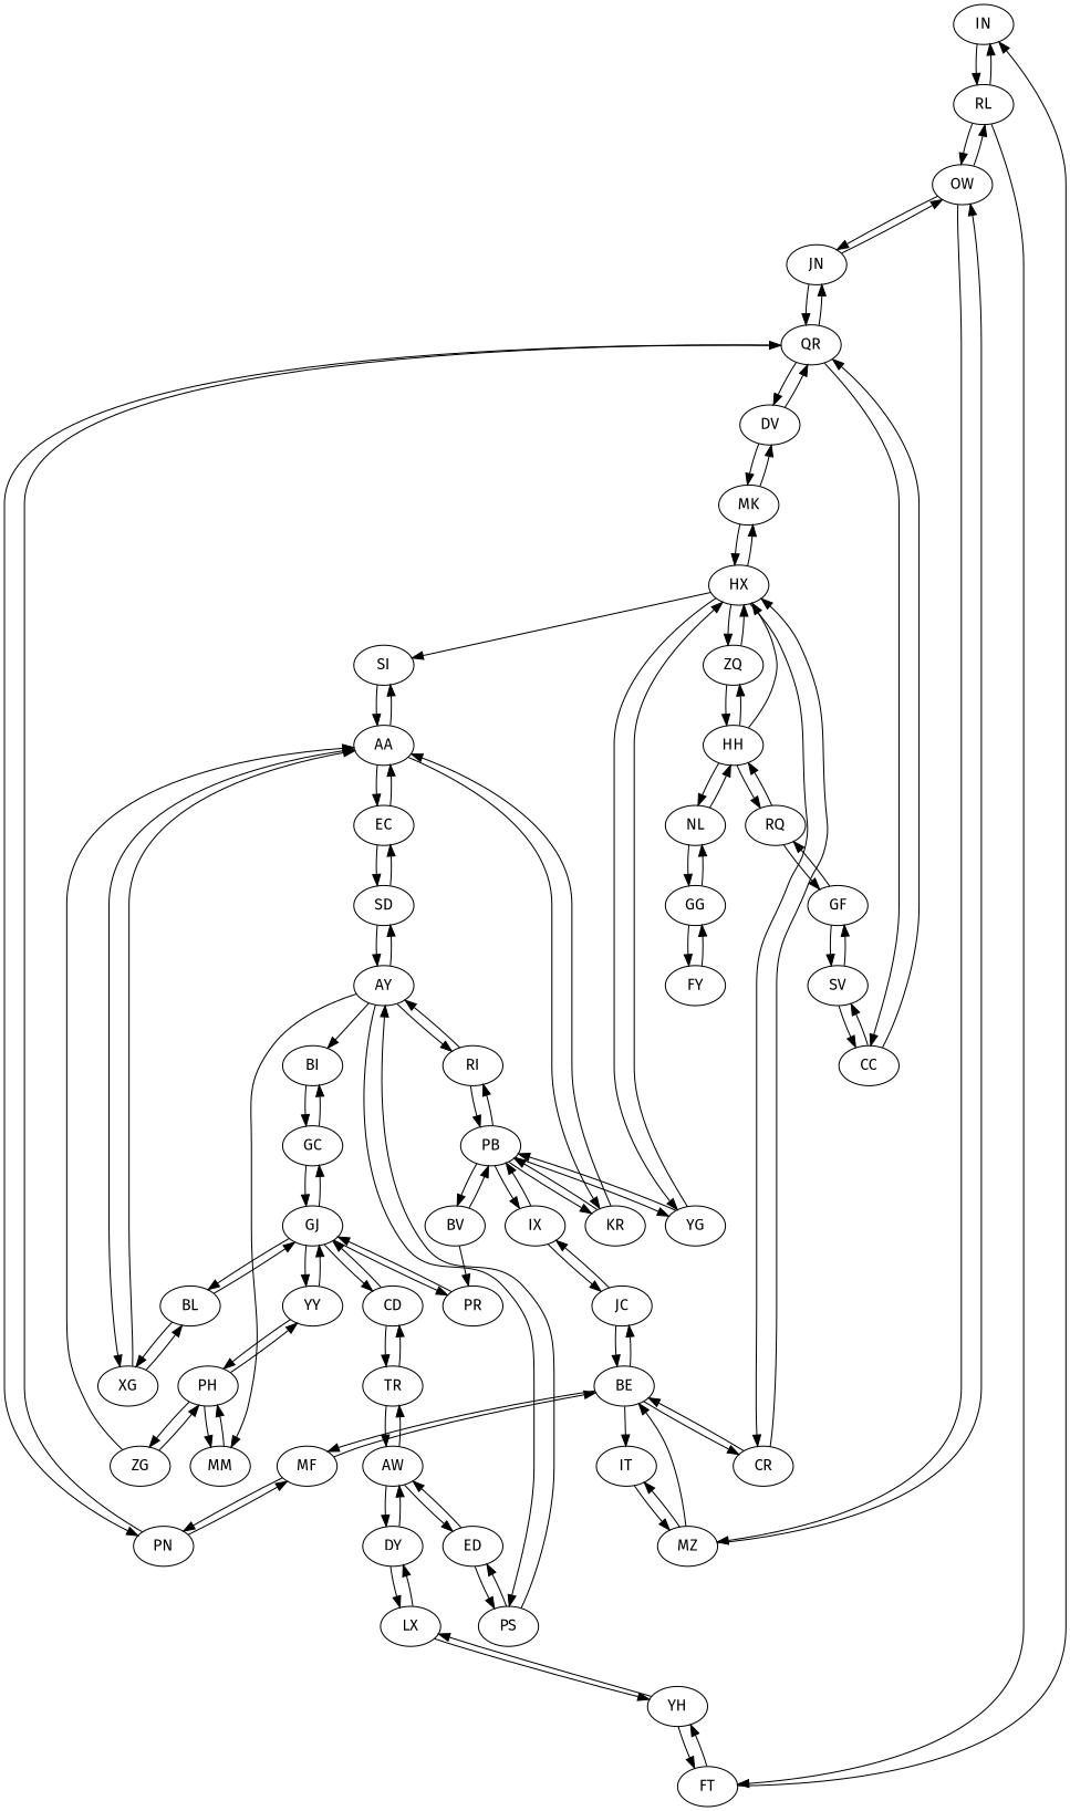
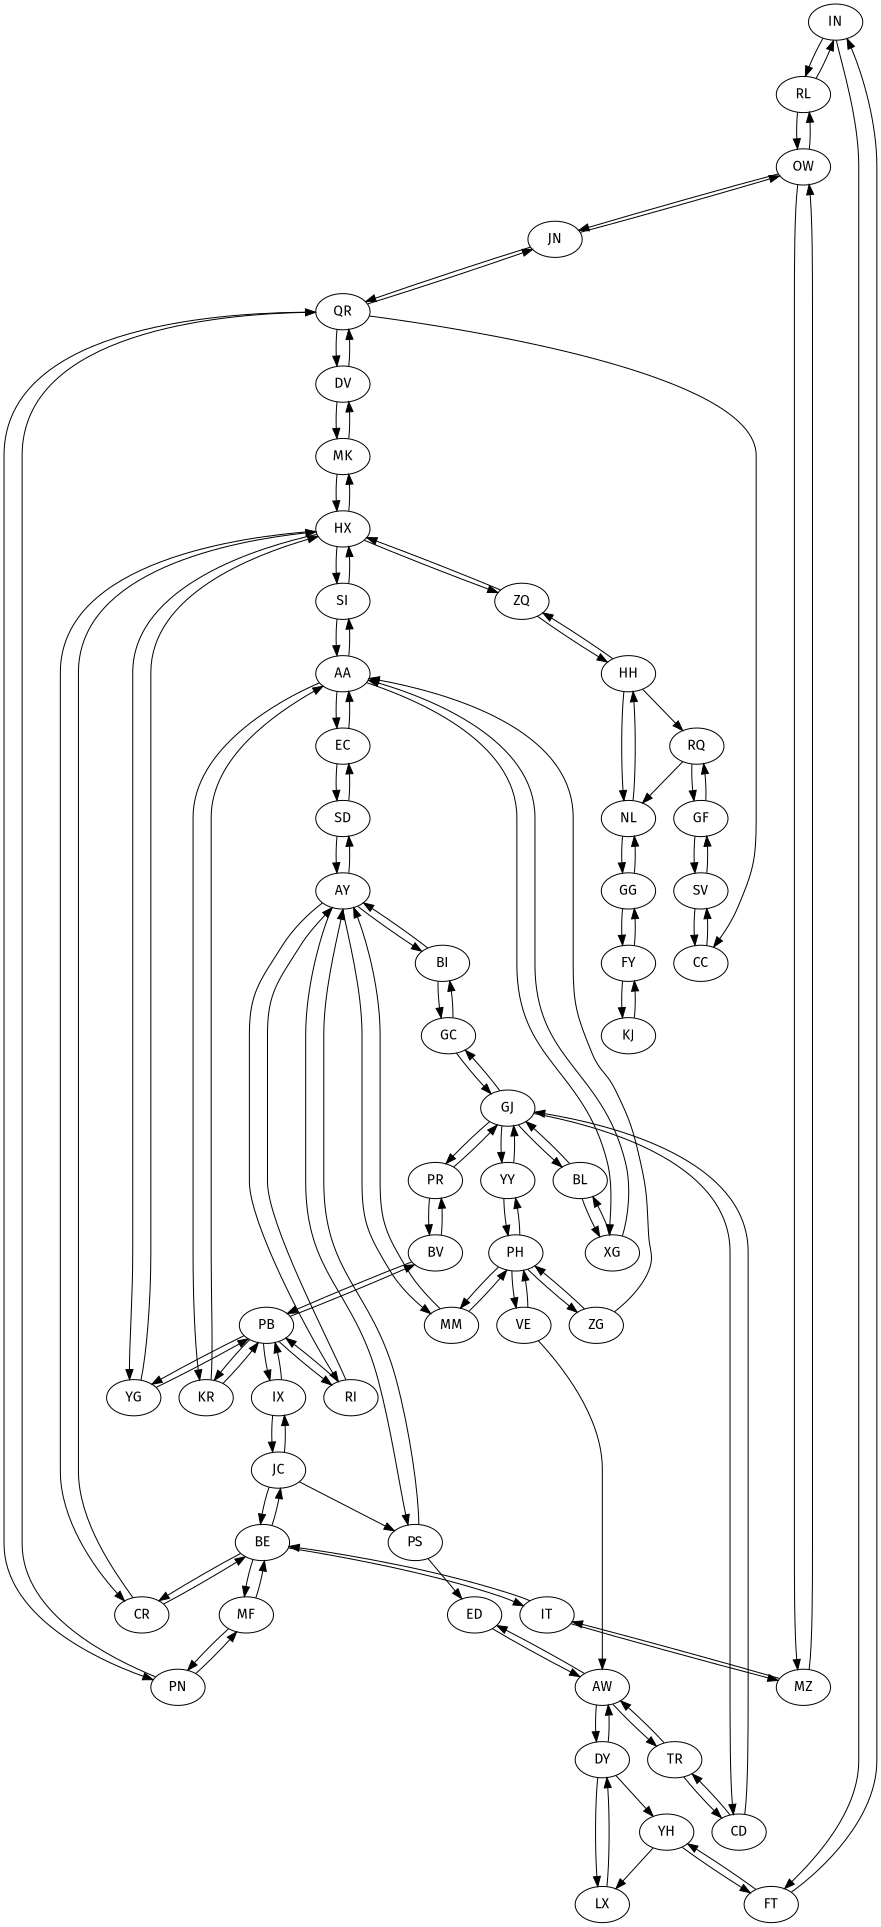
  digraph {
    fontname="Fira Sans"
    node [fontname="Fira Sans"]
    edge [fontname="Fira Sans"]
    IN
    RL
    FT
    OW
    YH
    MZ
    JN
    LX
    EC
    SD
    AA
    AY
    KR
    XG
    SI
    RI
    MM
    PS
    BI
    PB
    ZG
    PH
    BL
    HX
    IT
    BE
    QR
    MF
    CR
    JC
    CC
    SV
    GF
    PN
    DV
    RQ
    MK
    IX
    YG
    BV
    PR
    ZQ
    HH
    NL
    GG
    DY
    AW
+   KJ
    FY
+   VE
    YY
    ED
    GC
    GJ
    TR
    CD
    IN -> RL
-   RL -> FT
+   IN -> FT
    RL -> IN
    RL -> OW
    FT -> IN
    FT -> YH
    OW -> RL
    OW -> MZ
    OW -> JN
    YH -> FT
    YH -> LX
    MZ -> OW
    MZ -> IT
    JN -> OW
    JN -> QR
-   LX -> YH
+   DY -> YH
    LX -> DY
    EC -> SD
    EC -> AA
    SD -> EC
    SD -> AY
    AA -> EC
    AA -> KR
    AA -> XG
    AA -> SI
    AY -> SD
    AY -> RI
    AY -> MM
    AY -> PS
    AY -> BI
    KR -> AA
    KR -> PB
    XG -> AA
    XG -> BL
    SI -> AA
-   HH -> HX
+   SI -> HX
    RI -> AY
    RI -> PB
+   MM -> AY
    MM -> PH
    PS -> AY
    PS -> ED
+   BI -> AY
    BI -> GC
    PB -> KR
    PB -> RI
    PB -> IX
    PB -> YG
    PB -> BV
    ZG -> AA
    ZG -> PH
    PH -> MM
    PH -> ZG
+   PH -> VE
    PH -> YY
    BL -> XG
    BL -> GJ
    HX -> SI
    HX -> CR
    HX -> MK
    HX -> YG
    HX -> ZQ
    IT -> MZ
-   MZ -> BE
+   IT -> BE
    BE -> IT
    BE -> MF
    BE -> CR
    BE -> JC
    QR -> JN
    QR -> CC
    QR -> PN
    QR -> DV
    MF -> BE
    MF -> PN
    CR -> HX
    CR -> BE
    JC -> BE
    JC -> IX
-   CC -> QR
    CC -> SV
    SV -> CC
    SV -> GF
    GF -> SV
    GF -> RQ
    PN -> QR
    PN -> MF
    DV -> QR
    DV -> MK
    RQ -> GF
-   RQ -> HH
+   RQ -> NL
    MK -> HX
    MK -> DV
    IX -> PB
    IX -> JC
    YG -> PB
    YG -> HX
    BV -> PB
    BV -> PR
+   PR -> BV
    PR -> GJ
    ZQ -> HX
    ZQ -> HH
    HH -> RQ
    HH -> ZQ
    HH -> NL
    NL -> HH
    NL -> GG
    GG -> NL
    GG -> FY
    DY -> LX
    DY -> AW
    AW -> DY
    AW -> ED
    AW -> TR
+   KJ -> FY
    FY -> GG
+   FY -> KJ
+   VE -> PH
+   VE -> AW
    YY -> PH
    YY -> GJ
-   ED -> PS
+   JC -> PS
    ED -> AW
    GC -> BI
    GC -> GJ
    GJ -> BL
    GJ -> PR
    GJ -> YY
    GJ -> GC
    GJ -> CD
    TR -> AW
    TR -> CD
    CD -> GJ
    CD -> TR
  }
